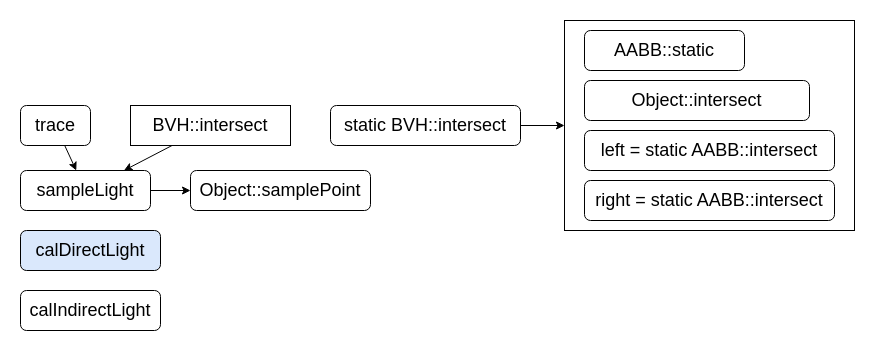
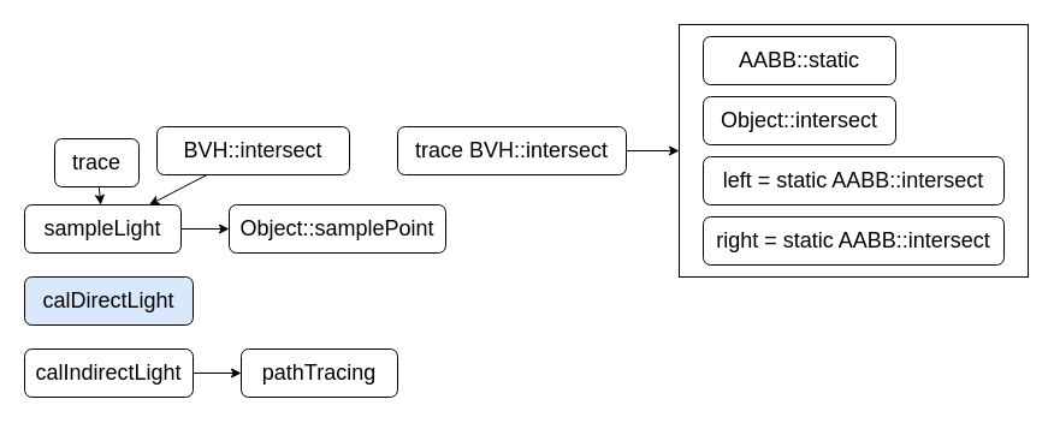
  <mxCell id="0" />
  <mxCell id="1" parent="0" />
  <mxCell id="2" value="" style="edgeStyle=none;html=1;fontSize=18;" edge="1" parent="1" source="3" target="14"><mxGeometry relative="1" as="geometry" /></mxCell>
- <mxCell id="3" value="trace" style="rounded=1;whiteSpace=wrap;html=1;fontSize=18;" vertex="1" parent="1"><mxGeometry x="20" y="105" width="70" height="40" as="geometry" /></mxCell>
+ <mxCell id="3" value="trace" style="rounded=1;whiteSpace=wrap;html=1;fontSize=18;" vertex="1" parent="1"><mxGeometry x="45" y="115" width="70" height="40" as="geometry" /></mxCell>
  <mxCell id="4" value="" style="edgeStyle=none;html=1;fontSize=18;" edge="1" parent="1" source="5" target="14"><mxGeometry relative="1" as="geometry" /></mxCell>
- <mxCell id="5" value="BVH::intersect" style="whiteSpace=wrap;html=1;fontSize=18;rounded=0;" vertex="1" parent="1"><mxGeometry x="130" y="105" width="160" height="40" as="geometry" /></mxCell>
+ <mxCell id="5" value="BVH::intersect" style="rounded=1;whiteSpace=wrap;html=1;fontSize=18;" vertex="1" parent="1"><mxGeometry x="130" y="105" width="160" height="40" as="geometry" /></mxCell>
  <mxCell id="6" style="edgeStyle=none;html=1;exitX=1;exitY=0.5;exitDx=0;exitDy=0;fontSize=18;" edge="1" parent="1" source="7" target="8"><mxGeometry relative="1" as="geometry" /></mxCell>
- <mxCell id="7" value="static BVH::intersect" style="rounded=1;whiteSpace=wrap;html=1;fontSize=18;" vertex="1" parent="1"><mxGeometry x="330" y="105" width="190" height="40" as="geometry" /></mxCell>
+ <mxCell id="7" value="trace BVH::intersect" style="rounded=1;whiteSpace=wrap;html=1;fontSize=18;" vertex="1" parent="1"><mxGeometry x="330" y="105" width="190" height="40" as="geometry" /></mxCell>
  <mxCell id="8" value="" style="rounded=0;whiteSpace=wrap;html=1;fontSize=18;" vertex="1" parent="1"><mxGeometry x="564" y="20" width="290" height="210" as="geometry" /></mxCell>
  <mxCell id="9" value="AABB::static" style="rounded=1;whiteSpace=wrap;html=1;fontSize=18;" vertex="1" parent="1"><mxGeometry x="584" y="30" width="160" height="40" as="geometry" /></mxCell>
- <mxCell id="10" value="Object::intersect" style="rounded=1;whiteSpace=wrap;html=1;fontSize=18;" vertex="1" parent="1"><mxGeometry x="584" y="80" width="225" height="40" as="geometry" /></mxCell>
+ <mxCell id="10" value="Object::intersect" style="rounded=1;whiteSpace=wrap;html=1;fontSize=18;" vertex="1" parent="1"><mxGeometry x="584" y="80" width="160" height="40" as="geometry" /></mxCell>
  <mxCell id="11" value="left = static AABB::intersect" style="rounded=1;whiteSpace=wrap;html=1;fontSize=18;" vertex="1" parent="1"><mxGeometry x="584" y="130" width="250" height="40" as="geometry" /></mxCell>
  <mxCell id="12" value="right = static AABB::intersect" style="rounded=1;whiteSpace=wrap;html=1;fontSize=18;" vertex="1" parent="1"><mxGeometry x="584" y="180" width="250" height="40" as="geometry" /></mxCell>
  <mxCell id="13" style="edgeStyle=none;html=1;exitX=1;exitY=0.5;exitDx=0;exitDy=0;entryX=0;entryY=0.5;entryDx=0;entryDy=0;fontSize=18;" edge="1" parent="1" source="14" target="15"><mxGeometry relative="1" as="geometry" /></mxCell>
  <mxCell id="14" value="sampleLight" style="rounded=1;whiteSpace=wrap;html=1;fontSize=18;" vertex="1" parent="1"><mxGeometry x="20" y="170" width="130" height="40" as="geometry" /></mxCell>
  <mxCell id="15" value="Object::samplePoint" style="rounded=1;whiteSpace=wrap;html=1;fontSize=18;" vertex="1" parent="1"><mxGeometry x="190" y="170" width="180" height="40" as="geometry" /></mxCell>
  <mxCell id="16" value="calDirectLight" style="rounded=1;whiteSpace=wrap;html=1;fontSize=18;fillColor=#dae8fc;" vertex="1" parent="1"><mxGeometry x="20" y="230" width="140" height="40" as="geometry" /></mxCell>
+ <mxCell id="17" value="" style="edgeStyle=none;html=1;fontSize=18;" edge="1" parent="1" source="18" target="19"><mxGeometry relative="1" as="geometry" /></mxCell>
  <mxCell id="18" value="calIndirectLight" style="rounded=1;whiteSpace=wrap;html=1;fontSize=18;" vertex="1" parent="1"><mxGeometry x="20" y="290" width="140" height="40" as="geometry" /></mxCell>
+ <mxCell id="19" value="pathTracing" style="rounded=1;whiteSpace=wrap;html=1;fontSize=18;" vertex="1" parent="1"><mxGeometry x="200" y="290" width="130" height="40" as="geometry" /></mxCell>
